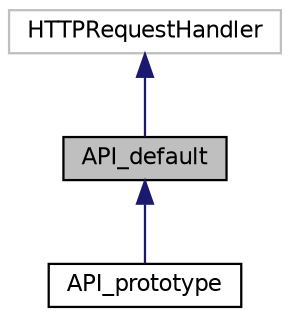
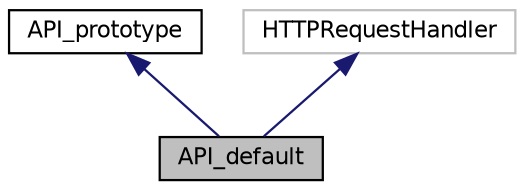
  digraph {
    node [color=black fillcolor=white fontname=Helvetica fontsize=10 shape=record style=filled]
    edge [color=midnightblue dir=back fontname=Helvetica fontsize=10 labelfontname=Helvetica labelfontsize=10 style=solid]
    n1 [fillcolor=grey75 fontcolor=black height=0.2 label=API_default width=0.4]
    n2 [height=0.2 label=API_prototype width=0.4]
    n3 [color=grey75 height=0.2 label=HTTPRequestHandler width=0.4]
-   n1 -> n2
+   n2 -> n1
    n3 -> n1
  }
